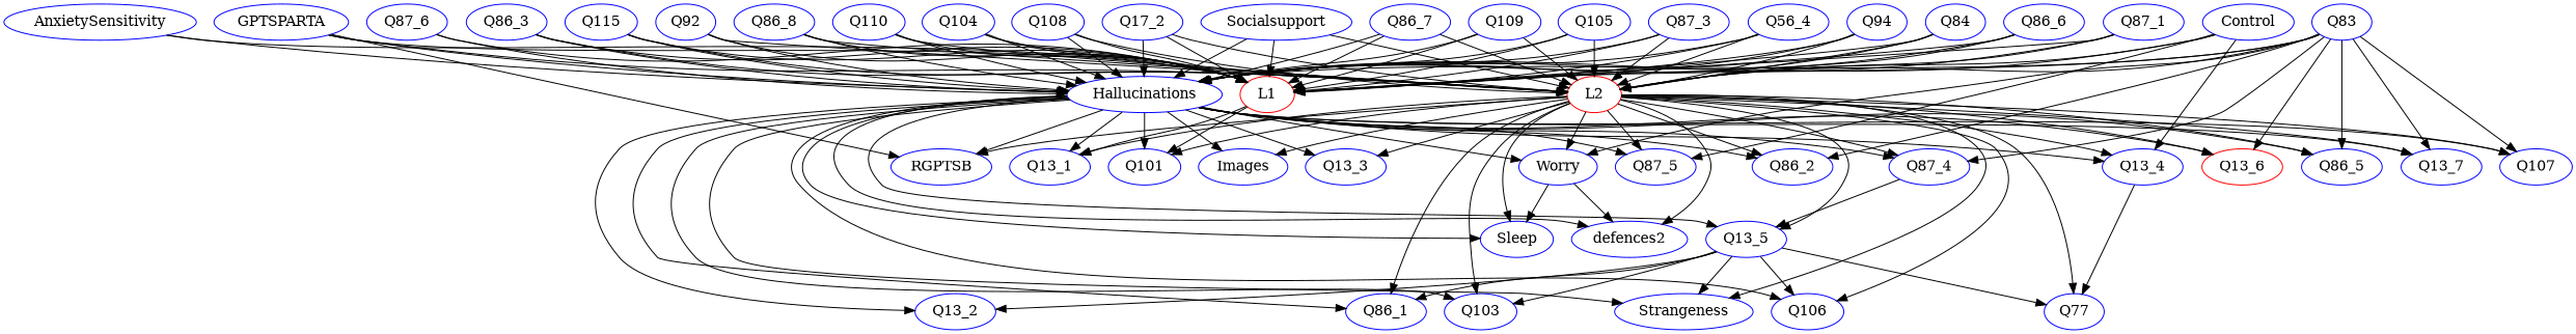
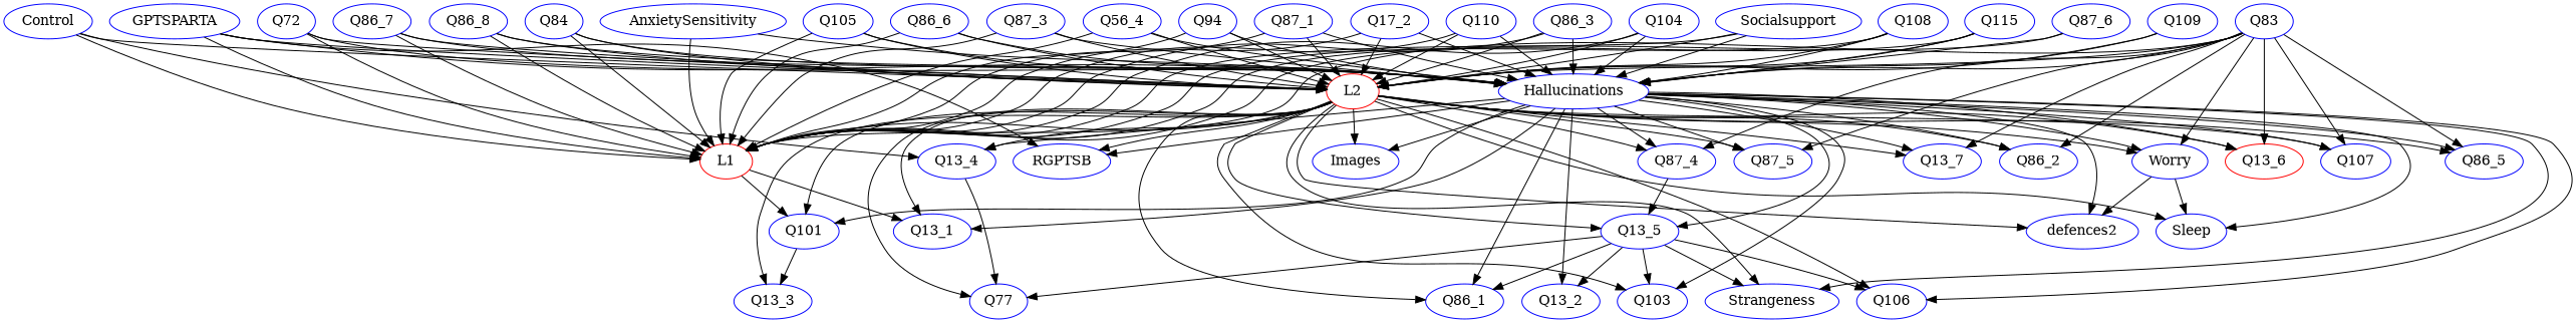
  digraph {
    node [color=blue]
    edge [color=black]
    Q87_6
    Hallucinations
    L2 [color=red]
    L1 [color=red]
    Q13_1
    Q86_1
    Images
    Q87_4
    Q13_5
    Q103
    Q86_2
    Worry
    Sleep
    defences2
    Q86_5
    Q13_4
    Q87_1
    Strangeness
    Q13_7
    Q86_3
    Q107
    Control
    Q13_3
    Q101
    Q106
    Q13_2
    Q13_6 [color=red]
    Q87_5
    Q77
    RGPTSB
    Q115
-   Q92
+   Q92 [label=Q72]
    Q86_8
    Q110
    Q104
    Q108
    AnxietySensitivity
    n38 [label=Q17_2]
    Socialsupport
    Q86_7
    Q109
    Q105
    Q83
    Q87_3
    n45 [label=Q56_4]
    Q94
    GPTSPARTA
    Q84
    Q86_6
    subgraph sub_1 {
    }
    subgraph sub_2 {
      Q87_6
      Hallucinations
      L2
      L1
      Q13_1
      Q86_1
      Images
      Q87_4
      Q13_5
      Q103
      Q86_2
      Worry
      Sleep
      defences2
      Q86_5
      Q13_4
      Q87_1
      Strangeness
      Q13_7
      Q86_3
      Q107
      Control
      Q13_3
      Q101
      Q106
      Q13_2
      Q13_6
      Q87_5
      Q77
      RGPTSB
      Q115
      Q92
      Q86_8
      Q110
      Q104
      Q108
      AnxietySensitivity
      n38
      Socialsupport
      Q86_7
      Q109
      Q105
      Q83
      Q87_3
      n45
      Q94
      GPTSPARTA
      Q84
      Q86_6
    }
    Q87_6 -> Hallucinations
    Q87_6 -> L1
    Hallucinations -> Q13_1
    Hallucinations -> Q86_1
    Hallucinations -> Images
    Hallucinations -> Q87_4
    Hallucinations -> Q13_5
    Hallucinations -> Q103
    Hallucinations -> Q86_2
    Hallucinations -> Worry
    Hallucinations -> Sleep
    Hallucinations -> defences2
    Hallucinations -> Q86_5
    Hallucinations -> Q13_4
    Hallucinations -> Strangeness
    Hallucinations -> Q13_7
    Hallucinations -> Q107
-   Hallucinations -> Q13_3
+   Q101 -> Q13_3
    Hallucinations -> Q101
    Hallucinations -> Q106
    Hallucinations -> Q13_2
    Hallucinations -> Q13_6
    Hallucinations -> Q87_5
    Hallucinations -> RGPTSB
    L2 -> Q13_1
    L2 -> Q86_1
    L2 -> Images
    L2 -> Q87_4
    L2 -> Q13_5
    L2 -> Q103
    L2 -> Q86_2
    L2 -> Worry
    L2 -> Sleep
    L2 -> defences2
    L2 -> Q86_5
    L2 -> Q13_4
    L2 -> Strangeness
    L2 -> Q13_7
    L2 -> Q107
    L2 -> Q13_3
    L2 -> Q101
    L2 -> Q106
    L2 -> Q13_6
    L2 -> Q87_5
    L2 -> Q77
    L2 -> RGPTSB
    L1 -> Q13_1
    L1 -> Q101
    Q87_4 -> Q13_5
    Q13_5 -> Q86_1
    Q13_5 -> Q103
    Q13_5 -> Strangeness
    Q13_5 -> Q106
    Q13_5 -> Q13_2
    Q13_5 -> Q77
    Worry -> Sleep
    Worry -> defences2
    Q13_4 -> Q77
    Q87_1 -> Hallucinations
    Q87_1 -> L2
    Q87_1 -> L1
    Q86_3 -> Hallucinations
    Q86_3 -> L2
    Q86_3 -> L1
    Control -> L2
    Control -> L1
    Control -> Q13_4
    Q115 -> Hallucinations
    Q115 -> L2
    Q115 -> L1
    Q92 -> Hallucinations
    Q92 -> L2
    Q92 -> L1
    Q86_8 -> Hallucinations
    Q86_8 -> L2
    Q86_8 -> L1
    Q110 -> Hallucinations
    Q110 -> L2
    Q110 -> L1
    Q104 -> Hallucinations
    Q104 -> L2
    Q104 -> L1
    Q108 -> Hallucinations
    Q108 -> L2
    Q108 -> L1
    AnxietySensitivity -> Hallucinations
    AnxietySensitivity -> L1
    n38 -> Hallucinations
    n38 -> L2
    n38 -> L1
    Socialsupport -> Hallucinations
    Socialsupport -> L2
    Socialsupport -> L1
    Q86_7 -> Hallucinations
    Q86_7 -> L2
    Q86_7 -> L1
    Q109 -> Hallucinations
    Q109 -> L2
-   Q109 -> L1
+   L2 -> L1
    Q105 -> Hallucinations
    Q105 -> L2
    Q105 -> L1
    Q83 -> Hallucinations
    Q83 -> L2
    Q83 -> L1
    Q83 -> Q87_4
    Q83 -> Q86_2
    Q83 -> Worry
    Q83 -> Q86_5
    Q83 -> Q13_7
    Q83 -> Q107
    Q83 -> Q13_6
-   Control -> Q87_5
+   Q83 -> Q87_5
    Q87_3 -> Hallucinations
    Q87_3 -> L2
    Q87_3 -> L1
    n45 -> Hallucinations
    n45 -> L2
    n45 -> L1
    Q94 -> Hallucinations
    Q94 -> L2
    Q94 -> L1
    GPTSPARTA -> Hallucinations
    GPTSPARTA -> L2
    GPTSPARTA -> L1
    GPTSPARTA -> RGPTSB
    Q84 -> Hallucinations
    Q84 -> L2
    Q84 -> L1
    Q86_6 -> Hallucinations
    Q86_6 -> L2
    Q86_6 -> L1
  }
